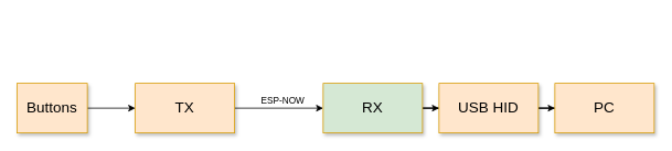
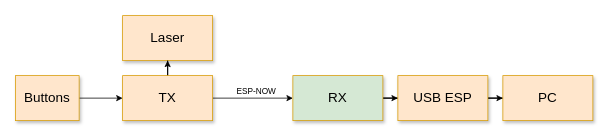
  <mxCell id="0" style=";html=1;" />
  <mxCell id="1" style=";html=1;" parent="0" />
+ <mxCell id="2" value="Laser" style="whiteSpace=wrap;html=1;shadow=1;fontSize=18;fillColor=#ffe6cc;strokeColor=#d79b00;" parent="1" vertex="1"><mxGeometry x="163" y="20" width="120" height="60" as="geometry" /></mxCell>
  <mxCell id="3" value="" style="edgeStyle=orthogonalEdgeStyle;rounded=0;orthogonalLoop=1;jettySize=auto;html=1;" edge="1" parent="1" source="4" target="12"><mxGeometry relative="1" as="geometry" /></mxCell>
  <mxCell id="4" value="RX" style="whiteSpace=wrap;html=1;shadow=1;fontSize=18;fillColor=#d5e8d4;strokeColor=#d79b00;" parent="1" vertex="1"><mxGeometry x="390" y="100" width="120" height="60" as="geometry" /></mxCell>
  <mxCell id="5" style="edgeStyle=orthogonalEdgeStyle;rounded=0;orthogonalLoop=1;jettySize=auto;html=1;" edge="1" parent="1" source="6" target="10"><mxGeometry relative="1" as="geometry" /></mxCell>
  <mxCell id="6" value="Buttons" style="whiteSpace=wrap;html=1;shadow=1;fontSize=18;fillColor=#ffe6cc;strokeColor=#d79b00;" vertex="1" parent="1"><mxGeometry x="20" y="100" width="85" height="60" as="geometry" /></mxCell>
  <mxCell id="7" style="edgeStyle=orthogonalEdgeStyle;rounded=0;orthogonalLoop=1;jettySize=auto;html=1;" edge="1" parent="1" source="10" target="4"><mxGeometry relative="1" as="geometry" /></mxCell>
  <mxCell id="8" value="ESP-NOW" style="edgeLabel;html=1;align=center;verticalAlign=middle;resizable=0;points=[];" vertex="1" connectable="0" parent="7"><mxGeometry x="0.028" y="-1" relative="1" as="geometry"><mxPoint x="2" y="-11" as="offset" /></mxGeometry></mxCell>
+ <mxCell id="9" value="" style="edgeStyle=orthogonalEdgeStyle;rounded=0;orthogonalLoop=1;jettySize=auto;html=1;" edge="1" parent="1" source="10" target="2"><mxGeometry relative="1" as="geometry" /></mxCell>
  <mxCell id="10" value="TX" style="whiteSpace=wrap;html=1;shadow=1;fontSize=18;fillColor=#ffe6cc;strokeColor=#d79b00;" vertex="1" parent="1"><mxGeometry x="163" y="100" width="120" height="60" as="geometry" /></mxCell>
  <mxCell id="11" value="" style="edgeStyle=orthogonalEdgeStyle;rounded=0;orthogonalLoop=1;jettySize=auto;html=1;" edge="1" parent="1" source="12" target="13"><mxGeometry relative="1" as="geometry" /></mxCell>
- <mxCell id="12" value="USB HID" style="whiteSpace=wrap;html=1;shadow=1;fontSize=18;fillColor=#ffe6cc;strokeColor=#d79b00;" vertex="1" parent="1"><mxGeometry x="530" y="100" width="120" height="60" as="geometry" /></mxCell>
+ <mxCell id="12" value="USB ESP" style="whiteSpace=wrap;html=1;shadow=1;fontSize=18;fillColor=#ffe6cc;strokeColor=#d79b00;" vertex="1" parent="1"><mxGeometry x="530" y="100" width="120" height="60" as="geometry" /></mxCell>
  <mxCell id="13" value="PC" style="whiteSpace=wrap;html=1;shadow=1;fontSize=18;fillColor=#ffe6cc;strokeColor=#d79b00;" vertex="1" parent="1"><mxGeometry x="670" y="100" width="120" height="60" as="geometry" /></mxCell>
